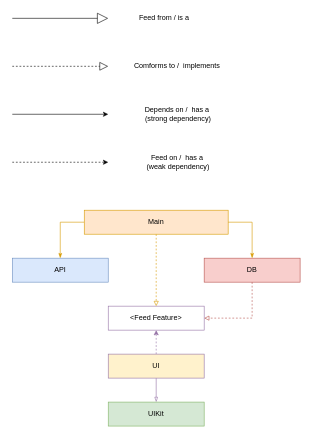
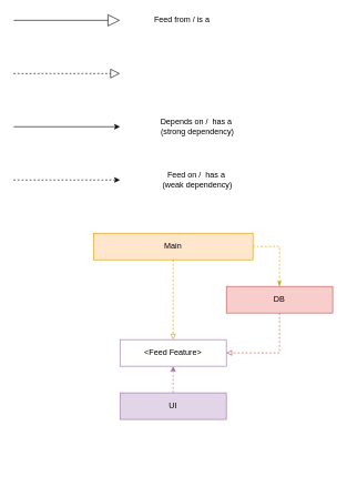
  <mxCell id="0" />
  <mxCell id="1" parent="0" />
  <mxCell id="2" value="" style="endArrow=block;endSize=16;endFill=0;html=1;" parent="1" edge="1"><mxGeometry width="160" relative="1" as="geometry"><mxPoint x="20" y="30" as="sourcePoint" /><mxPoint x="180" y="30" as="targetPoint" /></mxGeometry></mxCell>
  <mxCell id="3" value="Feed from / is a&amp;nbsp;" style="text;html=1;strokeColor=none;fillColor=none;align=center;verticalAlign=middle;whiteSpace=wrap;rounded=0;" parent="1" vertex="1"><mxGeometry x="220" y="20" width="110" height="20" as="geometry" /></mxCell>
  <mxCell id="4" value="" style="endArrow=block;dashed=1;endFill=0;endSize=12;html=1;" parent="1" edge="1"><mxGeometry width="160" relative="1" as="geometry"><mxPoint x="20" y="110" as="sourcePoint" /><mxPoint x="180" y="110" as="targetPoint" /></mxGeometry></mxCell>
- <mxCell id="5" value="Comforms to&amp;nbsp;/ &amp;nbsp;implements" style="text;html=1;strokeColor=none;fillColor=none;align=center;verticalAlign=middle;whiteSpace=wrap;rounded=0;" parent="1" vertex="1"><mxGeometry x="220" y="100" width="150" height="20" as="geometry" /></mxCell>
  <mxCell id="6" value="" style="endArrow=classic;html=1;" parent="1" edge="1"><mxGeometry width="50" height="50" relative="1" as="geometry"><mxPoint x="20" y="190" as="sourcePoint" /><mxPoint x="180" y="190" as="targetPoint" /></mxGeometry></mxCell>
  <mxCell id="7" value="Depends on / &amp;nbsp;has a&lt;br&gt;&amp;nbsp;(strong dependency)" style="text;html=1;strokeColor=none;fillColor=none;align=center;verticalAlign=middle;whiteSpace=wrap;rounded=0;" parent="1" vertex="1"><mxGeometry x="220" y="180" width="150" height="20" as="geometry" /></mxCell>
  <mxCell id="8" value="" style="endArrow=classic;html=1;dashed=1;" parent="1" edge="1"><mxGeometry width="50" height="50" relative="1" as="geometry"><mxPoint x="20" y="270" as="sourcePoint" /><mxPoint x="180" y="270" as="targetPoint" /></mxGeometry></mxCell>
  <mxCell id="9" value="Feed on / &amp;nbsp;has a&lt;br&gt;&amp;nbsp;(weak dependency)" style="text;html=1;strokeColor=none;fillColor=none;align=center;verticalAlign=middle;whiteSpace=wrap;rounded=0;" parent="1" vertex="1"><mxGeometry x="220" y="260" width="150" height="20" as="geometry" /></mxCell>
- <mxCell id="10" value="" style="edgeStyle=orthogonalEdgeStyle;rounded=0;orthogonalLoop=1;jettySize=auto;html=1;endArrow=blockThin;endFill=0;entryX=0.5;entryY=0;entryDx=0;entryDy=0;fillColor=#e1d5e7;strokeColor=#9673a6;" parent="1" source="12" target="13" edge="1"><mxGeometry relative="1" as="geometry"><mxPoint x="290" y="650" as="targetPoint" /></mxGeometry></mxCell>
  <mxCell id="11" value="" style="edgeStyle=orthogonalEdgeStyle;rounded=0;orthogonalLoop=1;jettySize=auto;html=1;endArrow=classic;endFill=1;fillColor=#e1d5e7;strokeColor=#9673a6;dashed=1;" parent="1" source="12" target="14" edge="1"><mxGeometry relative="1" as="geometry" /></mxCell>
- <mxCell id="12" value="UI" style="rounded=0;whiteSpace=wrap;html=1;fillColor=#fff2cc;strokeColor=#9673a6;" parent="1" vertex="1"><mxGeometry x="180" y="590" width="160" height="40" as="geometry" /></mxCell>
- <mxCell id="13" value="UIKit" style="rounded=0;whiteSpace=wrap;html=1;fillColor=#d5e8d4;strokeColor=#82b366;" parent="1" vertex="1"><mxGeometry x="180" y="670" width="160" height="40" as="geometry" /></mxCell>
+ <mxCell id="12" value="UI" style="rounded=0;whiteSpace=wrap;html=1;fillColor=#e1d5e7;strokeColor=#9673a6;" parent="1" vertex="1"><mxGeometry x="180" y="590" width="160" height="40" as="geometry" /></mxCell>
  <mxCell id="14" value="&amp;lt;Feed Feature&amp;gt;" style="rounded=0;whiteSpace=wrap;html=1;fillColor=#ffffff;strokeColor=#9673a6;" parent="1" vertex="1"><mxGeometry x="180" y="510" width="160" height="40" as="geometry" /></mxCell>
- <mxCell id="15" value="API" style="rounded=0;whiteSpace=wrap;html=1;fillColor=#dae8fc;strokeColor=#6c8ebf;" parent="1" vertex="1"><mxGeometry x="20" y="430" width="160" height="40" as="geometry" /></mxCell>
  <mxCell id="16" value="DB" style="rounded=0;whiteSpace=wrap;html=1;fillColor=#f8cecc;strokeColor=#b85450;" parent="1" vertex="1"><mxGeometry x="340" y="430" width="160" height="40" as="geometry" /></mxCell>
  <mxCell id="17" value="" style="edgeStyle=orthogonalEdgeStyle;rounded=0;orthogonalLoop=1;jettySize=auto;html=1;endArrow=block;endFill=0;dashed=1;fillColor=#f8cecc;strokeColor=#b85450;exitX=0.5;exitY=1;exitDx=0;exitDy=0;entryX=1;entryY=0.5;entryDx=0;entryDy=0;" parent="1" source="16" target="14" edge="1"><mxGeometry relative="1" as="geometry"><mxPoint x="270" y="480" as="sourcePoint" /><mxPoint x="380" y="550" as="targetPoint" /><Array as="points"><mxPoint x="420" y="530" /></Array></mxGeometry></mxCell>
  <mxCell id="18" style="edgeStyle=orthogonalEdgeStyle;rounded=0;orthogonalLoop=1;jettySize=auto;html=1;entryX=0.5;entryY=0;entryDx=0;entryDy=0;dashed=1;endArrow=block;endFill=0;fillColor=#ffe6cc;strokeColor=#d79b00;" parent="1" source="20" target="14" edge="1"><mxGeometry relative="1" as="geometry" /></mxCell>
- <mxCell id="19" style="edgeStyle=orthogonalEdgeStyle;rounded=0;orthogonalLoop=1;jettySize=auto;html=1;entryX=0.5;entryY=0;entryDx=0;entryDy=0;endArrow=classicThin;endFill=1;exitX=0;exitY=0.5;exitDx=0;exitDy=0;fillColor=#ffe6cc;strokeColor=#d79b00;" parent="1" source="20" target="15" edge="1"><mxGeometry relative="1" as="geometry" /></mxCell>
  <mxCell id="20" value="Main" style="rounded=0;whiteSpace=wrap;html=1;fillColor=#ffe6cc;strokeColor=#d79b00;" parent="1" vertex="1"><mxGeometry x="140" y="350" width="240" height="40" as="geometry" /></mxCell>
- <mxCell id="21" style="edgeStyle=orthogonalEdgeStyle;rounded=0;orthogonalLoop=1;jettySize=auto;html=1;entryX=0.5;entryY=0;entryDx=0;entryDy=0;endArrow=classicThin;endFill=1;exitX=1;exitY=0.5;exitDx=0;exitDy=0;fillColor=#ffe6cc;strokeColor=#d79b00;" parent="1" source="20" target="16" edge="1"><mxGeometry relative="1" as="geometry"><mxPoint x="150" y="380" as="sourcePoint" /><mxPoint x="110" y="440" as="targetPoint" /></mxGeometry></mxCell>
+ <mxCell id="21" style="edgeStyle=orthogonalEdgeStyle;rounded=0;orthogonalLoop=1;jettySize=auto;html=1;entryX=0.5;entryY=0;entryDx=0;entryDy=0;endArrow=classicThin;endFill=1;exitX=1;exitY=0.5;exitDx=0;exitDy=0;fillColor=#ffe6cc;strokeColor=#d79b00;dashed=1;" parent="1" source="20" target="16" edge="1"><mxGeometry relative="1" as="geometry"><mxPoint x="150" y="380" as="sourcePoint" /><mxPoint x="110" y="440" as="targetPoint" /></mxGeometry></mxCell>
